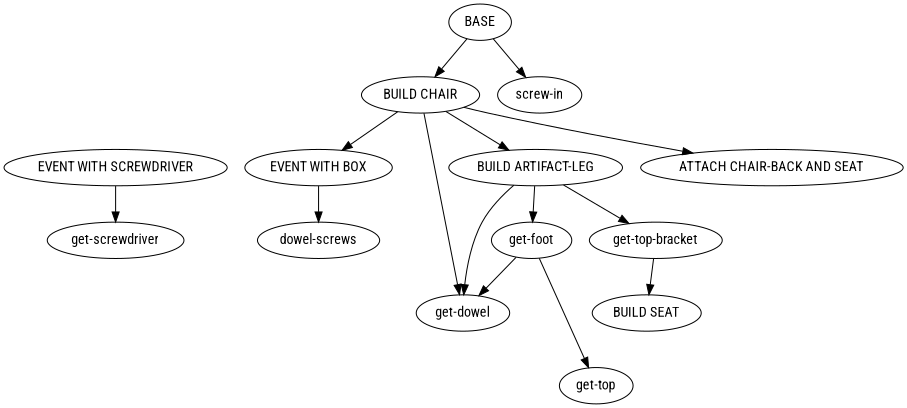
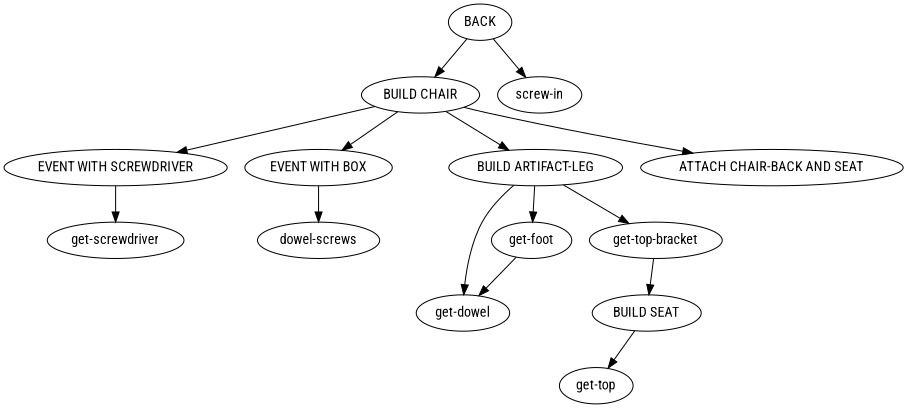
  strict digraph {
    fontname="Roboto Condensed"
    node [fontname="Roboto Condensed"]
    edge [fontname="Roboto Condensed"]
-   BASE
+   BASE [label=BACK]
    "BUILD CHAIR"
    "screw-in"
    "EVENT WITH SCREWDRIVER"
    "EVENT WITH BOX"
    "BUILD ARTIFACT-LEG"
    "ATTACH CHAIR-BACK AND SEAT"
    "get-screwdriver"
    n9 [label="dowel-screws"]
    "get-dowel"
    "get-foot"
    "get-top-bracket"
    "BUILD SEAT"
    "get-top"
    BASE -> "BUILD CHAIR"
    BASE -> "screw-in"
-   "BUILD CHAIR" -> "get-dowel"
+   "BUILD CHAIR" -> "EVENT WITH SCREWDRIVER"
    "BUILD CHAIR" -> "EVENT WITH BOX"
    "BUILD CHAIR" -> "BUILD ARTIFACT-LEG"
    "BUILD CHAIR" -> "ATTACH CHAIR-BACK AND SEAT"
    "EVENT WITH SCREWDRIVER" -> "get-screwdriver"
    "EVENT WITH BOX" -> n9
    "BUILD ARTIFACT-LEG" -> "get-dowel"
    "BUILD ARTIFACT-LEG" -> "get-foot"
    "BUILD ARTIFACT-LEG" -> "get-top-bracket"
    "get-foot" -> "get-dowel"
    "get-top-bracket" -> "BUILD SEAT"
-   "get-foot" -> "get-top"
+   "BUILD SEAT" -> "get-top"
  }
